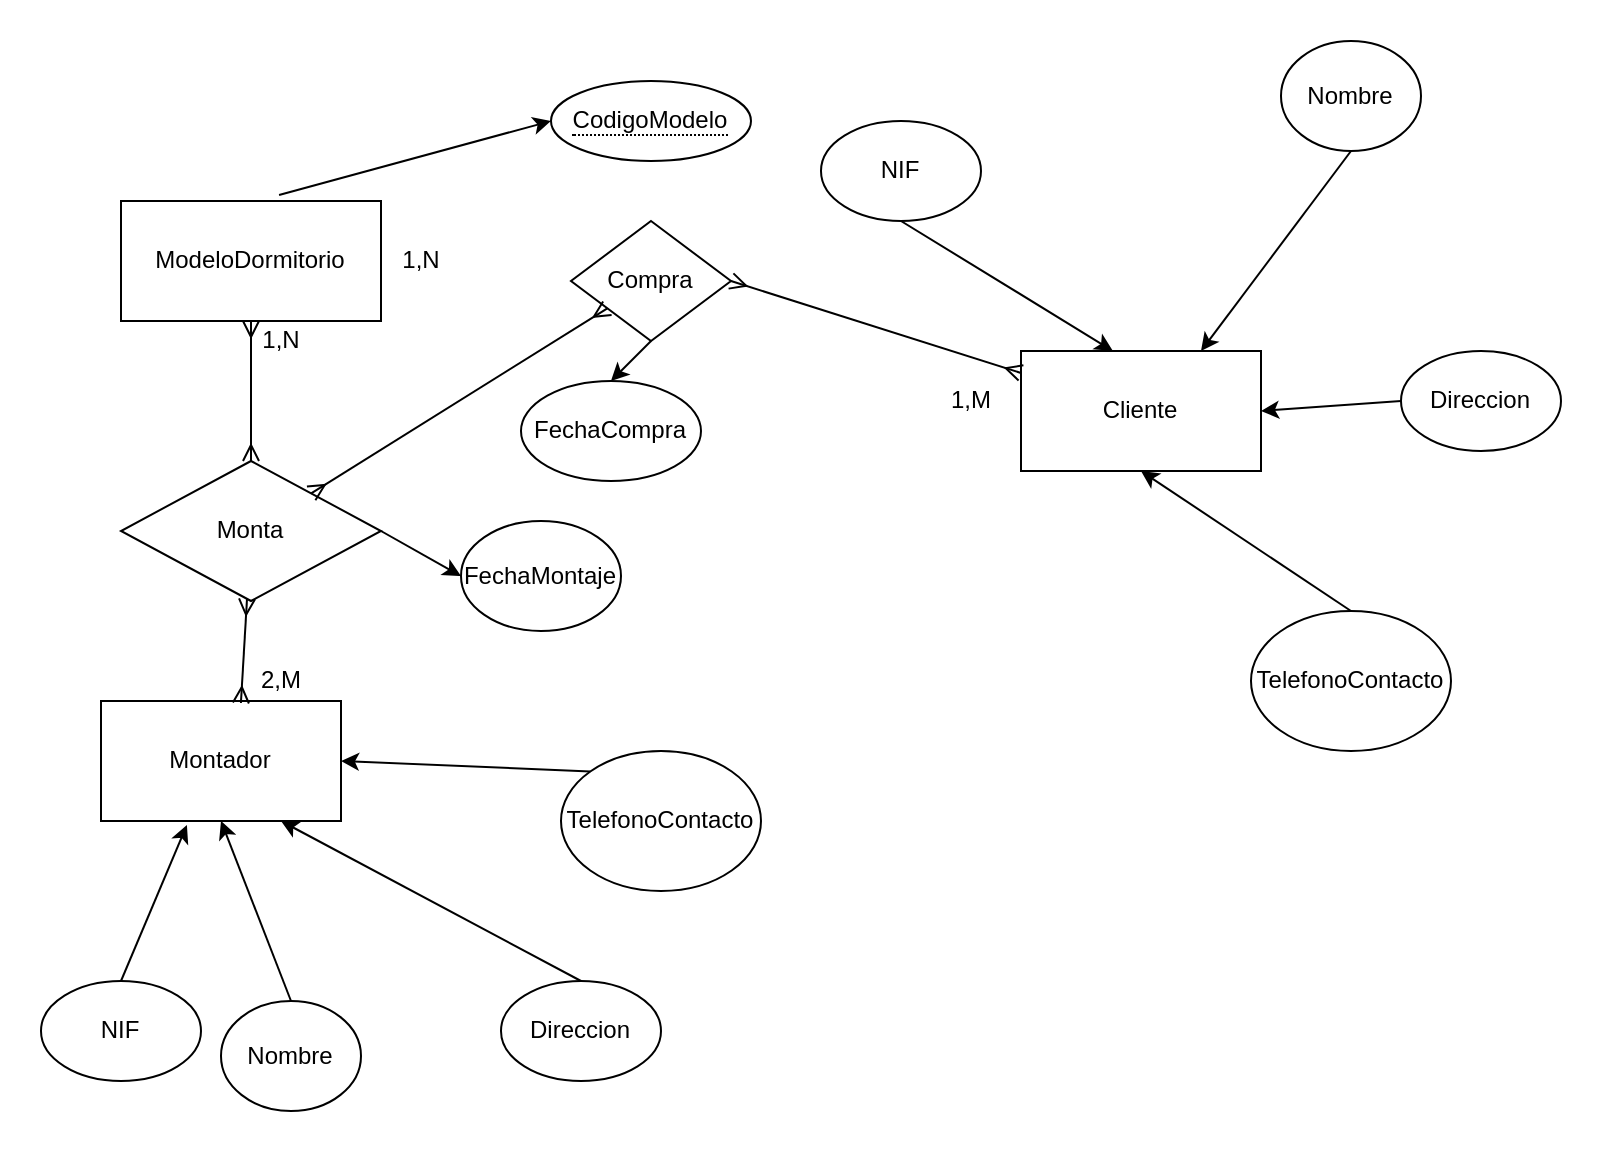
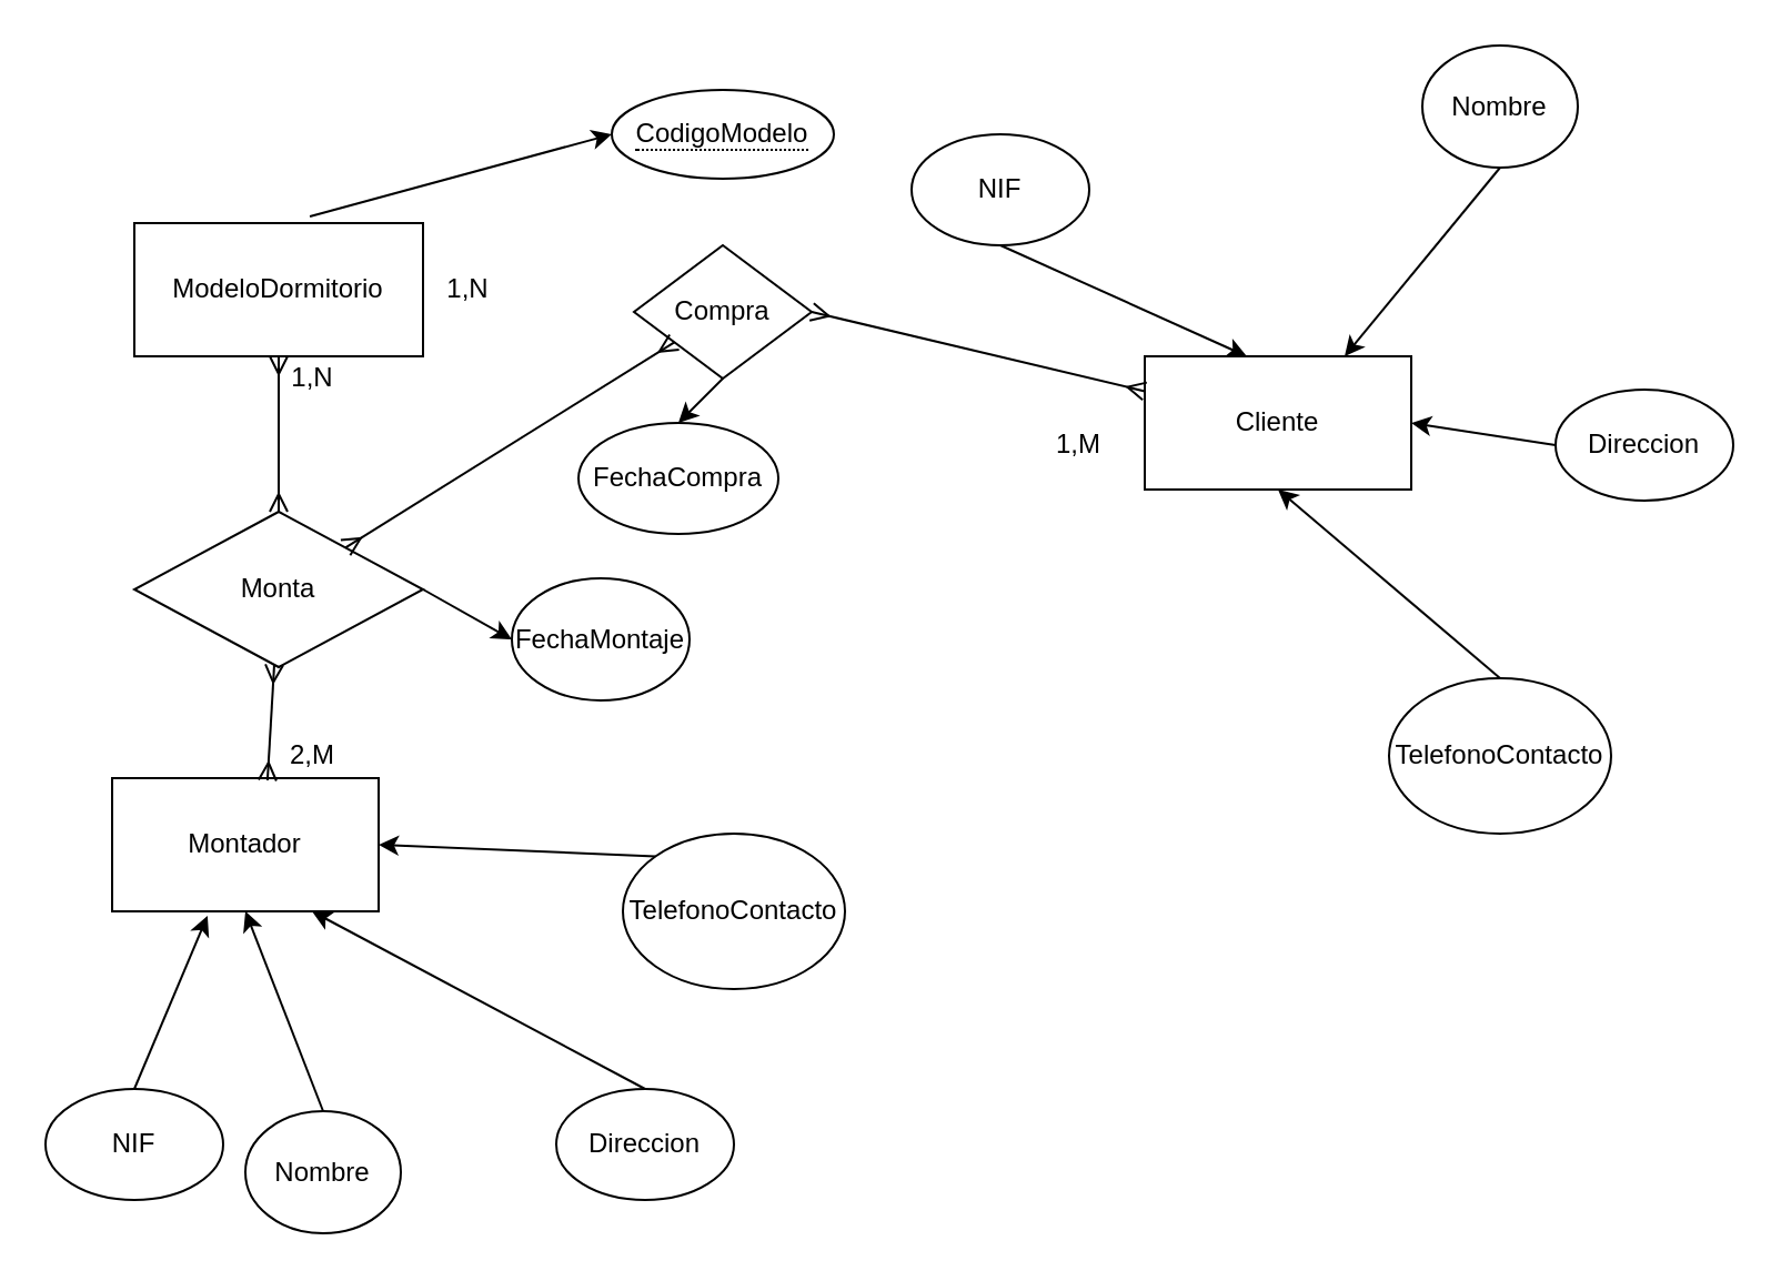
  <mxCell id="0" />
  <mxCell id="1" parent="0" />
  <mxCell id="2" value="ModeloDormitorio" style="rounded=0;whiteSpace=wrap;html=1;fillColor=none;" vertex="1" parent="1"><mxGeometry x="60" y="100" width="130" height="60" as="geometry" /></mxCell>
  <mxCell id="3" value="Montador" style="rounded=0;whiteSpace=wrap;html=1;fillColor=none;" vertex="1" parent="1"><mxGeometry x="50" y="350" width="120" height="60" as="geometry" /></mxCell>
  <mxCell id="4" style="edgeStyle=none;orthogonalLoop=1;jettySize=auto;html=1;startArrow=ERmany;startFill=0;endArrow=ERmany;endFill=0;entryX=1;entryY=0.5;entryDx=0;entryDy=0;" edge="1" parent="1" source="5" target="27"><mxGeometry relative="1" as="geometry" /></mxCell>
- <mxCell id="5" value="Cliente" style="rounded=0;whiteSpace=wrap;html=1;fillColor=none;" vertex="1" parent="1"><mxGeometry x="510" y="175" width="120" height="60" as="geometry" /></mxCell>
+ <mxCell id="5" value="Cliente" style="rounded=0;whiteSpace=wrap;html=1;fillColor=none;" vertex="1" parent="1"><mxGeometry x="515" y="160" width="120" height="60" as="geometry" /></mxCell>
  <mxCell id="6" value="&lt;span style=&quot;border-bottom: 1px dotted&quot;&gt;CodigoModelo&lt;/span&gt;" style="ellipse;whiteSpace=wrap;html=1;align=center;fillColor=none;" vertex="1" parent="1"><mxGeometry x="275" y="40" width="100" height="40" as="geometry" /></mxCell>
  <mxCell id="7" style="edgeStyle=none;orthogonalLoop=1;jettySize=auto;html=1;entryX=0.583;entryY=0.017;entryDx=0;entryDy=0;entryPerimeter=0;startArrow=ERmany;startFill=0;endArrow=ERmany;endFill=0;" edge="1" parent="1" source="8" target="3"><mxGeometry relative="1" as="geometry" /></mxCell>
  <mxCell id="8" value="Monta" style="shape=rhombus;perimeter=rhombusPerimeter;whiteSpace=wrap;html=1;align=center;fillColor=none;" vertex="1" parent="1"><mxGeometry x="60" y="230" width="130" height="70" as="geometry" /></mxCell>
  <mxCell id="9" value="" style="endArrow=ERmany;html=1;entryX=0.5;entryY=1;entryDx=0;entryDy=0;exitX=0.5;exitY=0;exitDx=0;exitDy=0;startArrow=ERmany;startFill=0;endFill=0;" edge="1" parent="1" source="8" target="2"><mxGeometry width="50" height="50" relative="1" as="geometry"><mxPoint x="200" y="350" as="sourcePoint" /><mxPoint x="250" y="300" as="targetPoint" /></mxGeometry></mxCell>
  <mxCell id="10" value="2,M" style="text;html=1;align=center;verticalAlign=middle;resizable=0;points=[];autosize=1;strokeColor=none;" vertex="1" parent="1"><mxGeometry x="120" y="330" width="40" height="20" as="geometry" /></mxCell>
  <mxCell id="11" value="1,N" style="text;html=1;align=center;verticalAlign=middle;resizable=0;points=[];autosize=1;strokeColor=none;" vertex="1" parent="1"><mxGeometry x="125" y="160" width="30" height="20" as="geometry" /></mxCell>
  <mxCell id="12" value="FechaMontaje" style="ellipse;whiteSpace=wrap;html=1;fillColor=none;" vertex="1" parent="1"><mxGeometry x="230" y="260" width="80" height="55" as="geometry" /></mxCell>
  <mxCell id="13" value="" style="endArrow=classic;html=1;exitX=1;exitY=0.5;exitDx=0;exitDy=0;entryX=0;entryY=0.5;entryDx=0;entryDy=0;" edge="1" parent="1" source="8" target="12"><mxGeometry width="50" height="50" relative="1" as="geometry"><mxPoint x="200" y="350" as="sourcePoint" /><mxPoint x="250" y="300" as="targetPoint" /></mxGeometry></mxCell>
  <mxCell id="14" value="NIF" style="ellipse;whiteSpace=wrap;html=1;fillColor=none;" vertex="1" parent="1"><mxGeometry y="490" width="80" height="50" as="geometry" x="20" /></mxCell>
  <mxCell id="15" value="Nombre" style="ellipse;whiteSpace=wrap;html=1;fillColor=none;" vertex="1" parent="1"><mxGeometry x="110" y="500" width="70" height="55" as="geometry" /></mxCell>
  <mxCell id="16" value="Direccion" style="ellipse;whiteSpace=wrap;html=1;fillColor=none;" vertex="1" parent="1"><mxGeometry x="250" y="490" width="80" height="50" as="geometry" /></mxCell>
  <mxCell id="17" value="TelefonoContacto" style="ellipse;whiteSpace=wrap;html=1;fillColor=none;" vertex="1" parent="1"><mxGeometry x="280" y="375" width="100" height="70" as="geometry" /></mxCell>
  <mxCell id="18" value="" style="endArrow=classic;html=1;exitX=0.5;exitY=0;exitDx=0;exitDy=0;entryX=0.358;entryY=1.033;entryDx=0;entryDy=0;entryPerimeter=0;" edge="1" parent="1" source="14" target="3"><mxGeometry width="50" height="50" relative="1" as="geometry"><mxPoint x="200" y="350" as="sourcePoint" /><mxPoint x="250" y="300" as="targetPoint" /></mxGeometry></mxCell>
  <mxCell id="19" value="" style="endArrow=classic;html=1;exitX=0.5;exitY=0;exitDx=0;exitDy=0;entryX=0.5;entryY=1;entryDx=0;entryDy=0;" edge="1" parent="1" source="15" target="3"><mxGeometry width="50" height="50" relative="1" as="geometry"><mxPoint x="200" y="350" as="sourcePoint" /><mxPoint x="250" y="300" as="targetPoint" /></mxGeometry></mxCell>
  <mxCell id="20" value="" style="endArrow=classic;html=1;exitX=0.5;exitY=0;exitDx=0;exitDy=0;entryX=0.75;entryY=1;entryDx=0;entryDy=0;" edge="1" parent="1" source="16" target="3"><mxGeometry width="50" height="50" relative="1" as="geometry"><mxPoint x="200" y="350" as="sourcePoint" /><mxPoint x="250" y="300" as="targetPoint" /></mxGeometry></mxCell>
  <mxCell id="21" value="" style="endArrow=classic;html=1;exitX=0;exitY=0;exitDx=0;exitDy=0;entryX=1;entryY=0.5;entryDx=0;entryDy=0;" edge="1" parent="1" source="17" target="3"><mxGeometry width="50" height="50" relative="1" as="geometry"><mxPoint x="200" y="350" as="sourcePoint" /><mxPoint x="250" y="300" as="targetPoint" /></mxGeometry></mxCell>
  <mxCell id="22" value="" style="endArrow=ERmany;html=1;startArrow=ERmany;startFill=0;endFill=0;" edge="1" parent="1" source="27" target="8"><mxGeometry width="50" height="50" relative="1" as="geometry"><mxPoint x="300" y="350" as="sourcePoint" /><mxPoint x="350" y="300" as="targetPoint" /></mxGeometry></mxCell>
  <mxCell id="23" value="1,N" style="text;html=1;align=center;verticalAlign=middle;resizable=0;points=[];autosize=1;strokeColor=none;" vertex="1" parent="1"><mxGeometry x="195" y="120" width="30" height="20" as="geometry" /></mxCell>
  <mxCell id="24" value="1,M" style="text;html=1;align=center;verticalAlign=middle;resizable=0;points=[];autosize=1;strokeColor=none;" vertex="1" parent="1"><mxGeometry x="465" y="190" width="40" height="20" as="geometry" /></mxCell>
  <mxCell id="25" value="NIF" style="ellipse;whiteSpace=wrap;html=1;fillColor=none;" vertex="1" parent="1"><mxGeometry x="410" y="60" width="80" height="50" as="geometry" /></mxCell>
  <mxCell id="26" value="Nombre" style="ellipse;whiteSpace=wrap;html=1;fillColor=none;" vertex="1" parent="1"><mxGeometry x="640" y="20" width="70" height="55" as="geometry" /></mxCell>
  <mxCell id="27" value="Compra" style="rhombus;whiteSpace=wrap;html=1;fillColor=none;" vertex="1" parent="1"><mxGeometry x="285" y="110" width="80" height="60" as="geometry" /></mxCell>
  <mxCell id="28" value="Direccion" style="ellipse;whiteSpace=wrap;html=1;fillColor=none;" vertex="1" parent="1"><mxGeometry x="700" y="175" width="80" height="50" as="geometry" /></mxCell>
  <mxCell id="29" value="TelefonoContacto" style="ellipse;whiteSpace=wrap;html=1;fillColor=none;" vertex="1" parent="1"><mxGeometry x="625" y="305" width="100" height="70" as="geometry" /></mxCell>
  <mxCell id="30" value="FechaCompra" style="ellipse;whiteSpace=wrap;html=1;fillColor=none;" vertex="1" parent="1"><mxGeometry x="260" y="190" width="90" height="50" as="geometry" /></mxCell>
  <mxCell id="31" value="" style="endArrow=classic;html=1;entryX=0.383;entryY=0;entryDx=0;entryDy=0;entryPerimeter=0;exitX=0.5;exitY=1;exitDx=0;exitDy=0;" edge="1" parent="1" source="25" target="5"><mxGeometry width="50" height="50" relative="1" as="geometry"><mxPoint x="300" y="350" as="sourcePoint" /><mxPoint x="350" y="300" as="targetPoint" /></mxGeometry></mxCell>
  <mxCell id="32" value="" style="endArrow=classic;html=1;exitX=0.5;exitY=1;exitDx=0;exitDy=0;entryX=0.75;entryY=0;entryDx=0;entryDy=0;" edge="1" parent="1" source="26" target="5"><mxGeometry width="50" height="50" relative="1" as="geometry"><mxPoint x="300" y="350" as="sourcePoint" /><mxPoint x="500" y="170" as="targetPoint" /></mxGeometry></mxCell>
  <mxCell id="33" value="" style="endArrow=classic;html=1;entryX=1;entryY=0.5;entryDx=0;entryDy=0;exitX=0;exitY=0.5;exitDx=0;exitDy=0;" edge="1" parent="1" source="28" target="5"><mxGeometry width="50" height="50" relative="1" as="geometry"><mxPoint x="300" y="350" as="sourcePoint" /><mxPoint x="350" y="300" as="targetPoint" /></mxGeometry></mxCell>
  <mxCell id="34" value="" style="endArrow=classic;html=1;entryX=0.5;entryY=1;entryDx=0;entryDy=0;exitX=0.5;exitY=0;exitDx=0;exitDy=0;" edge="1" parent="1" source="29" target="5"><mxGeometry width="50" height="50" relative="1" as="geometry"><mxPoint x="300" y="350" as="sourcePoint" /><mxPoint x="350" y="300" as="targetPoint" /></mxGeometry></mxCell>
  <mxCell id="35" value="" style="endArrow=classic;html=1;entryX=0;entryY=0.5;entryDx=0;entryDy=0;exitX=0.608;exitY=-0.05;exitDx=0;exitDy=0;exitPerimeter=0;" edge="1" parent="1" source="2" target="6"><mxGeometry width="50" height="50" relative="1" as="geometry"><mxPoint x="300" y="350" as="sourcePoint" /><mxPoint x="350" y="300" as="targetPoint" /></mxGeometry></mxCell>
  <mxCell id="36" value="" style="endArrow=classic;html=1;exitX=0.5;exitY=1;exitDx=0;exitDy=0;entryX=0.5;entryY=0;entryDx=0;entryDy=0;" edge="1" parent="1" source="27" target="30"><mxGeometry width="50" height="50" relative="1" as="geometry"><mxPoint x="510" y="370" as="sourcePoint" /><mxPoint x="560" y="320" as="targetPoint" /></mxGeometry></mxCell>
